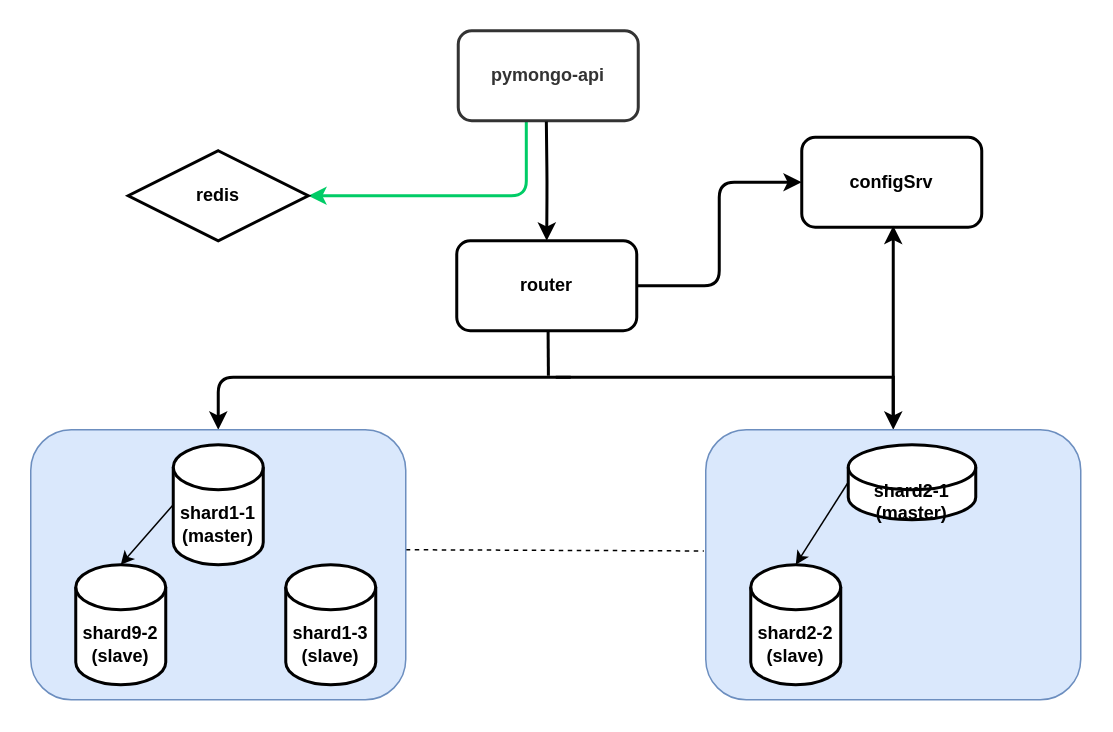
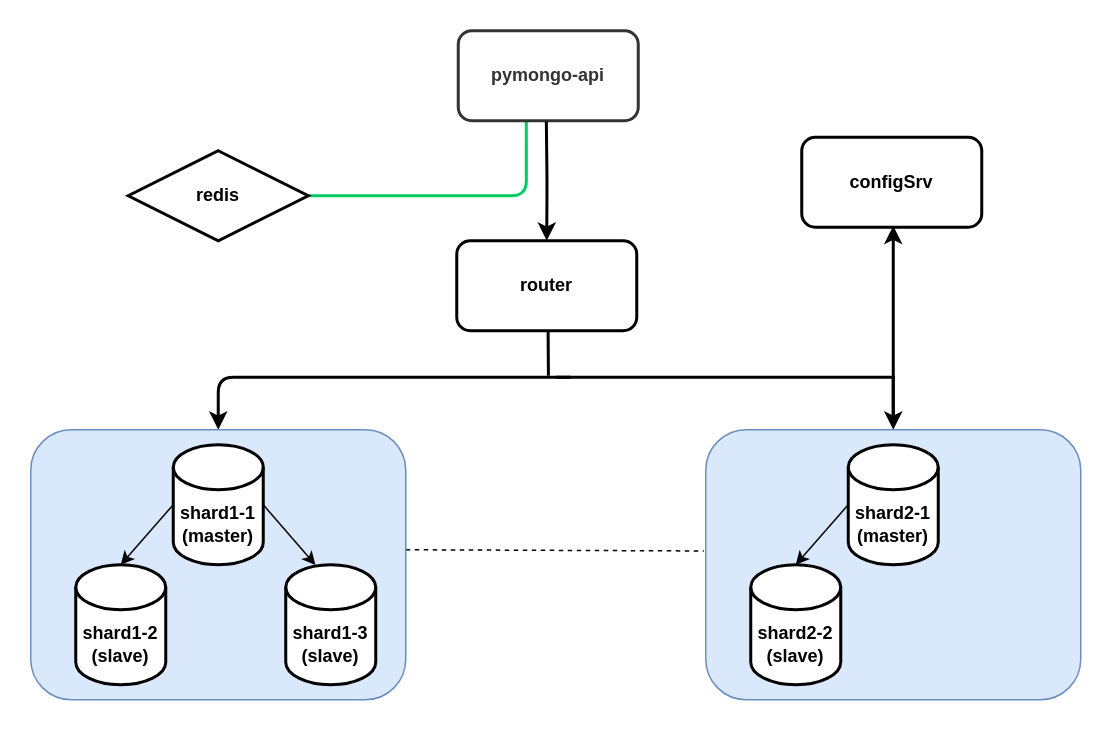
  <mxCell id="0" />
  <mxCell id="1" parent="0" />
- <mxCell id="2" style="edgeStyle=orthogonalEdgeStyle;rounded=1;orthogonalLoop=1;jettySize=auto;html=1;exitX=0.378;exitY=1.005;exitDx=0;exitDy=0;entryX=1;entryY=0.5;entryDx=0;entryDy=0;curved=0;strokeWidth=2;strokeColor=#00CC66;exitPerimeter=0;" parent="1" source="3" target="23" edge="1"><mxGeometry relative="1" as="geometry"><Array as="points"><mxPoint x="350" y="130" /></Array></mxGeometry></mxCell>
+ <mxCell id="2" style="edgeStyle=orthogonalEdgeStyle;rounded=1;orthogonalLoop=1;jettySize=auto;html=1;exitX=0.378;exitY=1.005;exitDx=0;exitDy=0;entryX=1;entryY=0.5;entryDx=0;entryDy=0;curved=0;strokeWidth=2;strokeColor=#00CC66;exitPerimeter=0;endArrow=none;" parent="1" source="3" target="23" edge="1"><mxGeometry relative="1" as="geometry"><Array as="points"><mxPoint x="350" y="130" /></Array></mxGeometry></mxCell>
  <mxCell id="3" value="&lt;b&gt;&lt;font color=&quot;#333333&quot;&gt;pymongo-api&lt;/font&gt;&lt;/b&gt;" style="rounded=1;whiteSpace=wrap;html=1;strokeWidth=2;strokeColor=#333333;" parent="1" vertex="1"><mxGeometry x="305" y="20" width="120" height="60" as="geometry" /></mxCell>
  <mxCell id="4" value="&lt;b&gt;configSrv&lt;/b&gt;" style="rounded=1;whiteSpace=wrap;html=1;strokeWidth=2;" parent="1" vertex="1"><mxGeometry x="534" y="91" width="120" height="60" as="geometry" /></mxCell>
- <mxCell id="5" style="edgeStyle=orthogonalEdgeStyle;rounded=1;orthogonalLoop=1;jettySize=auto;html=1;exitX=1;exitY=0.5;exitDx=0;exitDy=0;entryX=0;entryY=0.5;entryDx=0;entryDy=0;strokeWidth=2;curved=0;" parent="1" source="7" target="4" edge="1"><mxGeometry relative="1" as="geometry" /></mxCell>
  <mxCell id="6" style="edgeStyle=orthogonalEdgeStyle;rounded=1;orthogonalLoop=1;jettySize=auto;html=1;curved=0;strokeWidth=2;startArrow=none;startFill=0;entryX=0.5;entryY=0;entryDx=0;entryDy=0;" parent="1" target="11" edge="1"><mxGeometry relative="1" as="geometry"><mxPoint x="380" y="251" as="sourcePoint" /><mxPoint x="247" y="267" as="targetPoint" /><Array as="points"><mxPoint x="370" y="251" /><mxPoint x="145" y="251" /></Array></mxGeometry></mxCell>
  <mxCell id="7" value="&lt;b&gt;router&lt;/b&gt;" style="rounded=1;whiteSpace=wrap;html=1;strokeWidth=2;" parent="1" vertex="1"><mxGeometry x="304" y="160" width="120" height="60" as="geometry" /></mxCell>
  <mxCell id="8" style="edgeStyle=orthogonalEdgeStyle;rounded=1;orthogonalLoop=1;jettySize=auto;html=1;entryX=0.427;entryY=0.007;entryDx=0;entryDy=0;entryPerimeter=0;strokeWidth=2;curved=0;" parent="1" edge="1"><mxGeometry relative="1" as="geometry"><mxPoint x="363.73" y="80.58" as="sourcePoint" /><mxPoint x="363.97" y="160" as="targetPoint" /></mxGeometry></mxCell>
  <mxCell id="9" style="edgeStyle=orthogonalEdgeStyle;rounded=0;orthogonalLoop=1;jettySize=auto;html=1;entryX=0.5;entryY=0;entryDx=0;entryDy=0;curved=0;strokeWidth=2;startArrow=none;startFill=0;" parent="1" target="15" edge="1"><mxGeometry relative="1" as="geometry"><mxPoint x="370" y="251" as="sourcePoint" /><mxPoint x="470" y="267" as="targetPoint" /><Array as="points"><mxPoint x="370" y="251" /><mxPoint x="595" y="251" /></Array></mxGeometry></mxCell>
  <mxCell id="10" value="" style="endArrow=none;dashed=1;html=1;rounded=0;entryX=-0.005;entryY=0.449;entryDx=0;entryDy=0;entryPerimeter=0;" parent="1" target="15" edge="1"><mxGeometry width="50" height="50" relative="1" as="geometry"><mxPoint x="270" y="366" as="sourcePoint" /><mxPoint x="431.56" y="366.76" as="targetPoint" /></mxGeometry></mxCell>
  <mxCell id="11" value="" style="rounded=1;whiteSpace=wrap;html=1;fillColor=#dae8fc;strokeColor=#6c8ebf;" parent="1" vertex="1"><mxGeometry x="20" y="286" width="250" height="180" as="geometry" /></mxCell>
  <mxCell id="12" value="&lt;b&gt;shard1-1&lt;/b&gt;&lt;div&gt;&lt;b&gt;(master)&lt;/b&gt;&lt;/div&gt;" style="shape=cylinder3;whiteSpace=wrap;html=1;boundedLbl=1;backgroundOutline=1;size=15;strokeWidth=2;" parent="1" vertex="1"><mxGeometry x="115" y="296" width="60" height="80" as="geometry" /></mxCell>
  <mxCell id="13" value="&lt;b&gt;shard1-3&lt;/b&gt;&lt;div&gt;&lt;b&gt;(slave)&lt;/b&gt;&lt;/div&gt;" style="shape=cylinder3;whiteSpace=wrap;html=1;boundedLbl=1;backgroundOutline=1;size=15;strokeWidth=2;" parent="1" vertex="1"><mxGeometry x="190" y="376" width="60" height="80" as="geometry" /></mxCell>
- <mxCell id="14" value="&lt;b&gt;shard9-2&lt;/b&gt;&lt;div&gt;&lt;b&gt;(slave)&lt;/b&gt;&lt;/div&gt;" style="shape=cylinder3;whiteSpace=wrap;html=1;boundedLbl=1;backgroundOutline=1;size=15;strokeWidth=2;" parent="1" vertex="1"><mxGeometry x="50" y="376" width="60" height="80" as="geometry" /></mxCell>
+ <mxCell id="14" value="&lt;b&gt;shard1-2&lt;/b&gt;&lt;div&gt;&lt;b&gt;(slave)&lt;/b&gt;&lt;/div&gt;" style="shape=cylinder3;whiteSpace=wrap;html=1;boundedLbl=1;backgroundOutline=1;size=15;strokeWidth=2;" parent="1" vertex="1"><mxGeometry x="50" y="376" width="60" height="80" as="geometry" /></mxCell>
  <mxCell id="15" value="" style="rounded=1;whiteSpace=wrap;html=1;fillColor=#dae8fc;strokeColor=#6c8ebf;" parent="1" vertex="1"><mxGeometry x="470" y="286" width="250" height="180" as="geometry" /></mxCell>
- <mxCell id="16" value="&lt;b&gt;shard2-1&lt;/b&gt;&lt;div&gt;&lt;b&gt;(master)&lt;/b&gt;&lt;/div&gt;" style="shape=cylinder3;whiteSpace=wrap;html=1;boundedLbl=1;backgroundOutline=1;size=15;strokeWidth=2;" parent="1" vertex="1"><mxGeometry x="565" y="296" width="85" height="50" as="geometry" /></mxCell>
+ <mxCell id="16" value="&lt;b&gt;shard2-1&lt;/b&gt;&lt;div&gt;&lt;b&gt;(master)&lt;/b&gt;&lt;/div&gt;" style="shape=cylinder3;whiteSpace=wrap;html=1;boundedLbl=1;backgroundOutline=1;size=15;strokeWidth=2;" parent="1" vertex="1"><mxGeometry x="565" y="296" width="60" height="80" as="geometry" /></mxCell>
  <mxCell id="17" value="&lt;b&gt;shard2-2&lt;/b&gt;&lt;div&gt;&lt;b&gt;(slave)&lt;/b&gt;&lt;/div&gt;" style="shape=cylinder3;whiteSpace=wrap;html=1;boundedLbl=1;backgroundOutline=1;size=15;strokeWidth=2;" parent="1" vertex="1"><mxGeometry x="500" y="376" width="60" height="80" as="geometry" /></mxCell>
  <mxCell id="18" style="rounded=0;orthogonalLoop=1;jettySize=auto;html=1;exitX=0;exitY=0.5;exitDx=0;exitDy=0;exitPerimeter=0;entryX=0.5;entryY=0;entryDx=0;entryDy=0;entryPerimeter=0;" parent="1" source="12" target="14" edge="1"><mxGeometry relative="1" as="geometry" /></mxCell>
+ <mxCell id="19" style="rounded=0;orthogonalLoop=1;jettySize=auto;html=1;exitX=1;exitY=0.5;exitDx=0;exitDy=0;exitPerimeter=0;entryX=0.33;entryY=0.002;entryDx=0;entryDy=0;entryPerimeter=0;" parent="1" source="12" target="13" edge="1"><mxGeometry relative="1" as="geometry" /></mxCell>
  <mxCell id="20" style="edgeStyle=orthogonalEdgeStyle;rounded=1;orthogonalLoop=1;jettySize=auto;html=1;entryX=0.776;entryY=1.028;entryDx=0;entryDy=0;entryPerimeter=0;strokeWidth=2;curved=0;" parent="1" edge="1"><mxGeometry relative="1" as="geometry"><mxPoint x="595" y="280" as="sourcePoint" /><mxPoint x="595" y="150" as="targetPoint" /><Array as="points"><mxPoint x="595" y="260" /></Array></mxGeometry></mxCell>
  <mxCell id="21" style="rounded=0;orthogonalLoop=1;jettySize=auto;html=1;exitX=0;exitY=0.5;exitDx=0;exitDy=0;exitPerimeter=0;entryX=0.5;entryY=0;entryDx=0;entryDy=0;entryPerimeter=0;" parent="1" source="16" target="17" edge="1"><mxGeometry relative="1" as="geometry" /></mxCell>
  <mxCell id="22" value="" style="endArrow=none;html=1;rounded=0;strokeWidth=2;" parent="1" edge="1"><mxGeometry width="50" height="50" relative="1" as="geometry"><mxPoint x="365.11" y="250" as="sourcePoint" /><mxPoint x="364.9" y="220" as="targetPoint" /></mxGeometry></mxCell>
  <mxCell id="23" value="&lt;b&gt;redis&lt;/b&gt;" style="rhombus;whiteSpace=wrap;html=1;strokeWidth=2;" parent="1" vertex="1"><mxGeometry x="85" y="100" width="120" height="60" as="geometry" /></mxCell>
